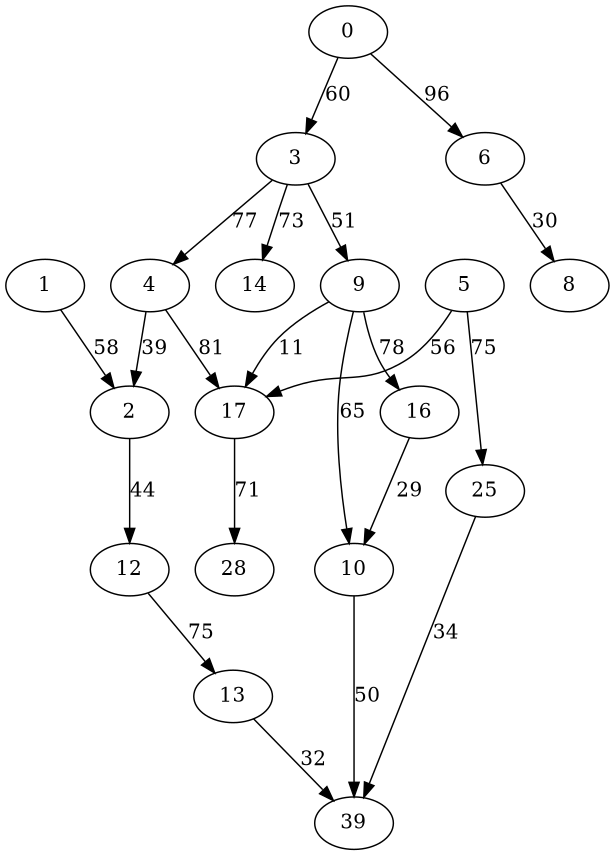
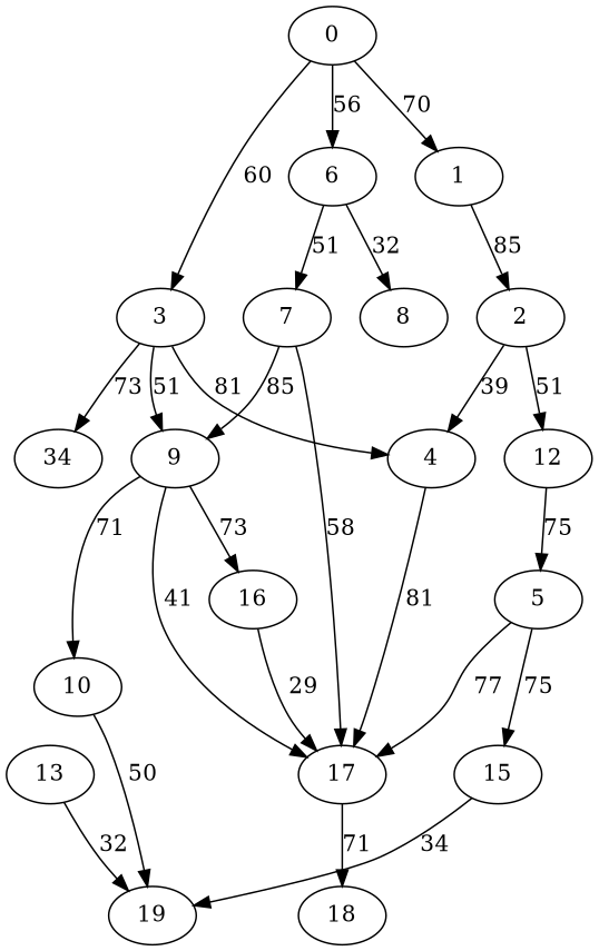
  digraph {
    0
    1
    3
    6
    2
    4
-   14
+   14 [label=34]
    9
+   7
    8
    12
    17
    13
    5
-   15 [label=25]
-   19 [label=39]
-   18 [label=28]
+   15
+   19
+   18
    10
    16
+   0 -> 1 [label=70]
    0 -> 3 [label=60]
-   0 -> 6 [label=96]
-   1 -> 2 [label=58]
-   3 -> 4 [label=77]
+   0 -> 6 [label=56]
+   1 -> 2 [label=85]
+   3 -> 4 [label=81]
    3 -> 14 [label=73]
    3 -> 9 [label=51]
-   6 -> 8 [label=30]
-   4 -> 2 [label=39]
-   2 -> 12 [label=44]
+   6 -> 7 [label=51]
+   6 -> 8 [label=32]
+   2 -> 4 [label=39]
+   2 -> 12 [label=51]
    4 -> 17 [label=81]
-   9 -> 17 [label=11]
-   9 -> 10 [label=65]
-   9 -> 16 [label=78]
-   12 -> 13 [label=75]
+   9 -> 17 [label=41]
+   9 -> 10 [label=71]
+   9 -> 16 [label=73]
+   7 -> 9 [label=85]
+   7 -> 17 [label=58]
+   12 -> 5 [label=75]
    17 -> 18 [label=71]
    13 -> 19 [label=32]
-   5 -> 17 [label=56]
+   5 -> 17 [label=77]
    5 -> 15 [label=75]
    15 -> 19 [label=34]
    10 -> 19 [label=50]
-   16 -> 10 [label=29]
+   16 -> 17 [label=29]
  }
